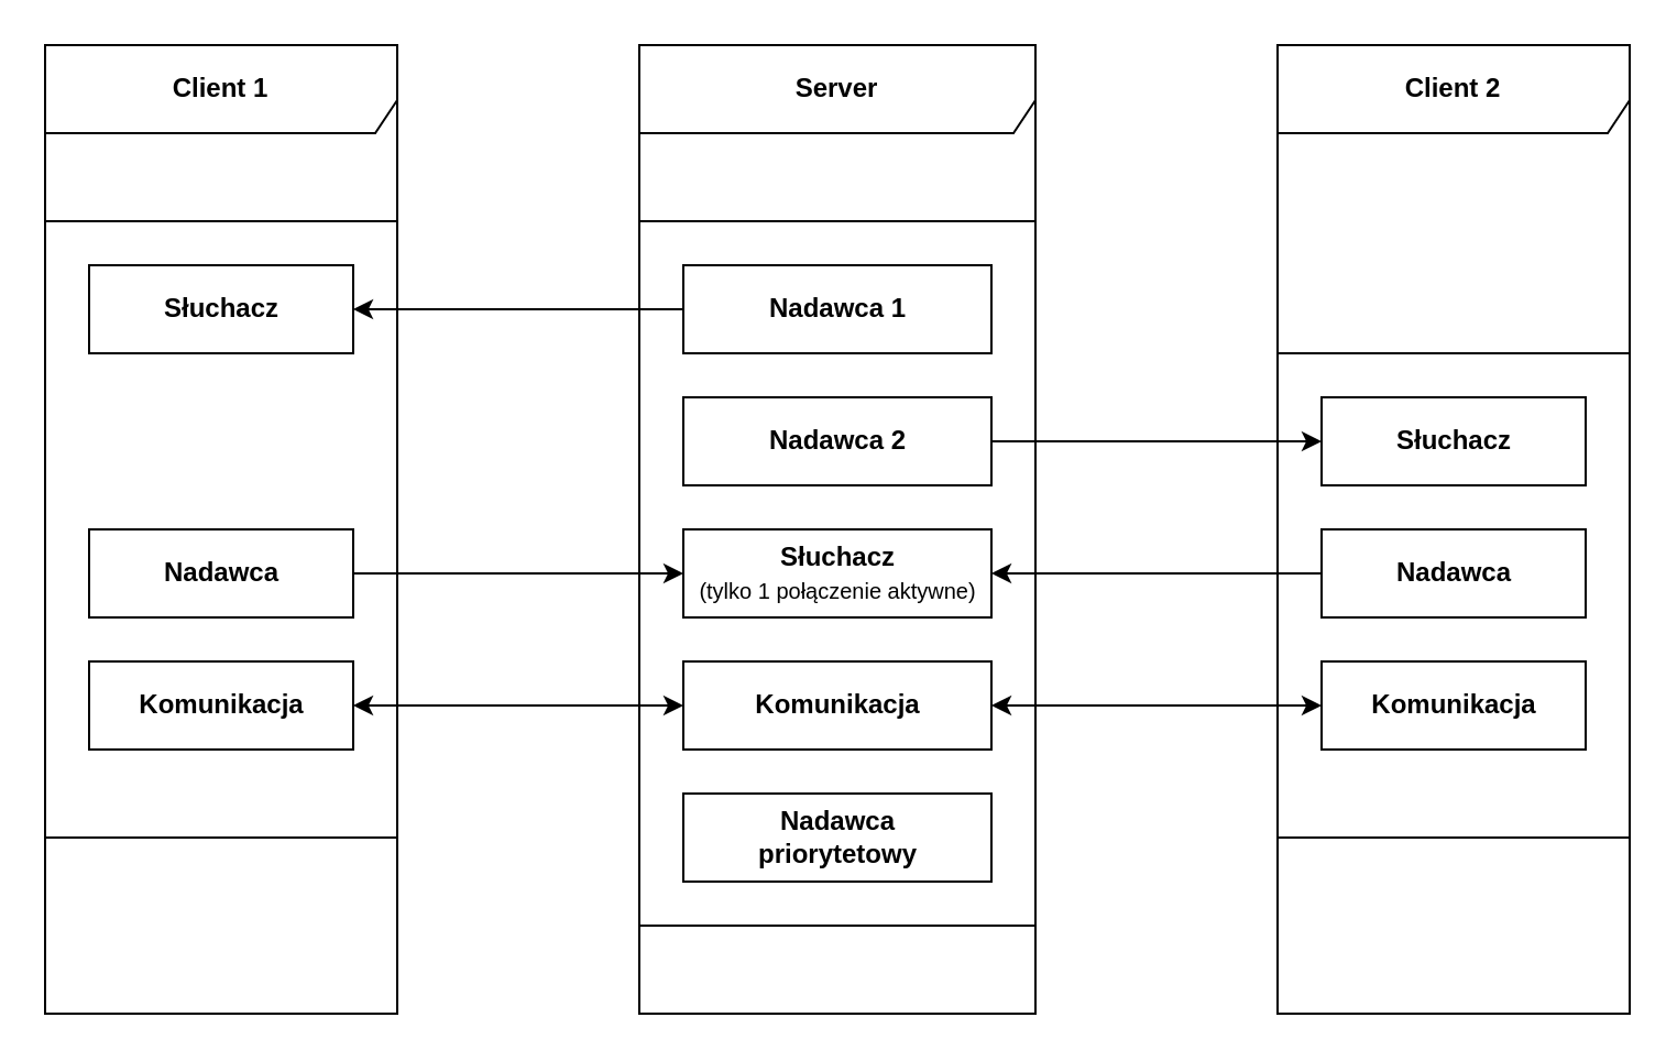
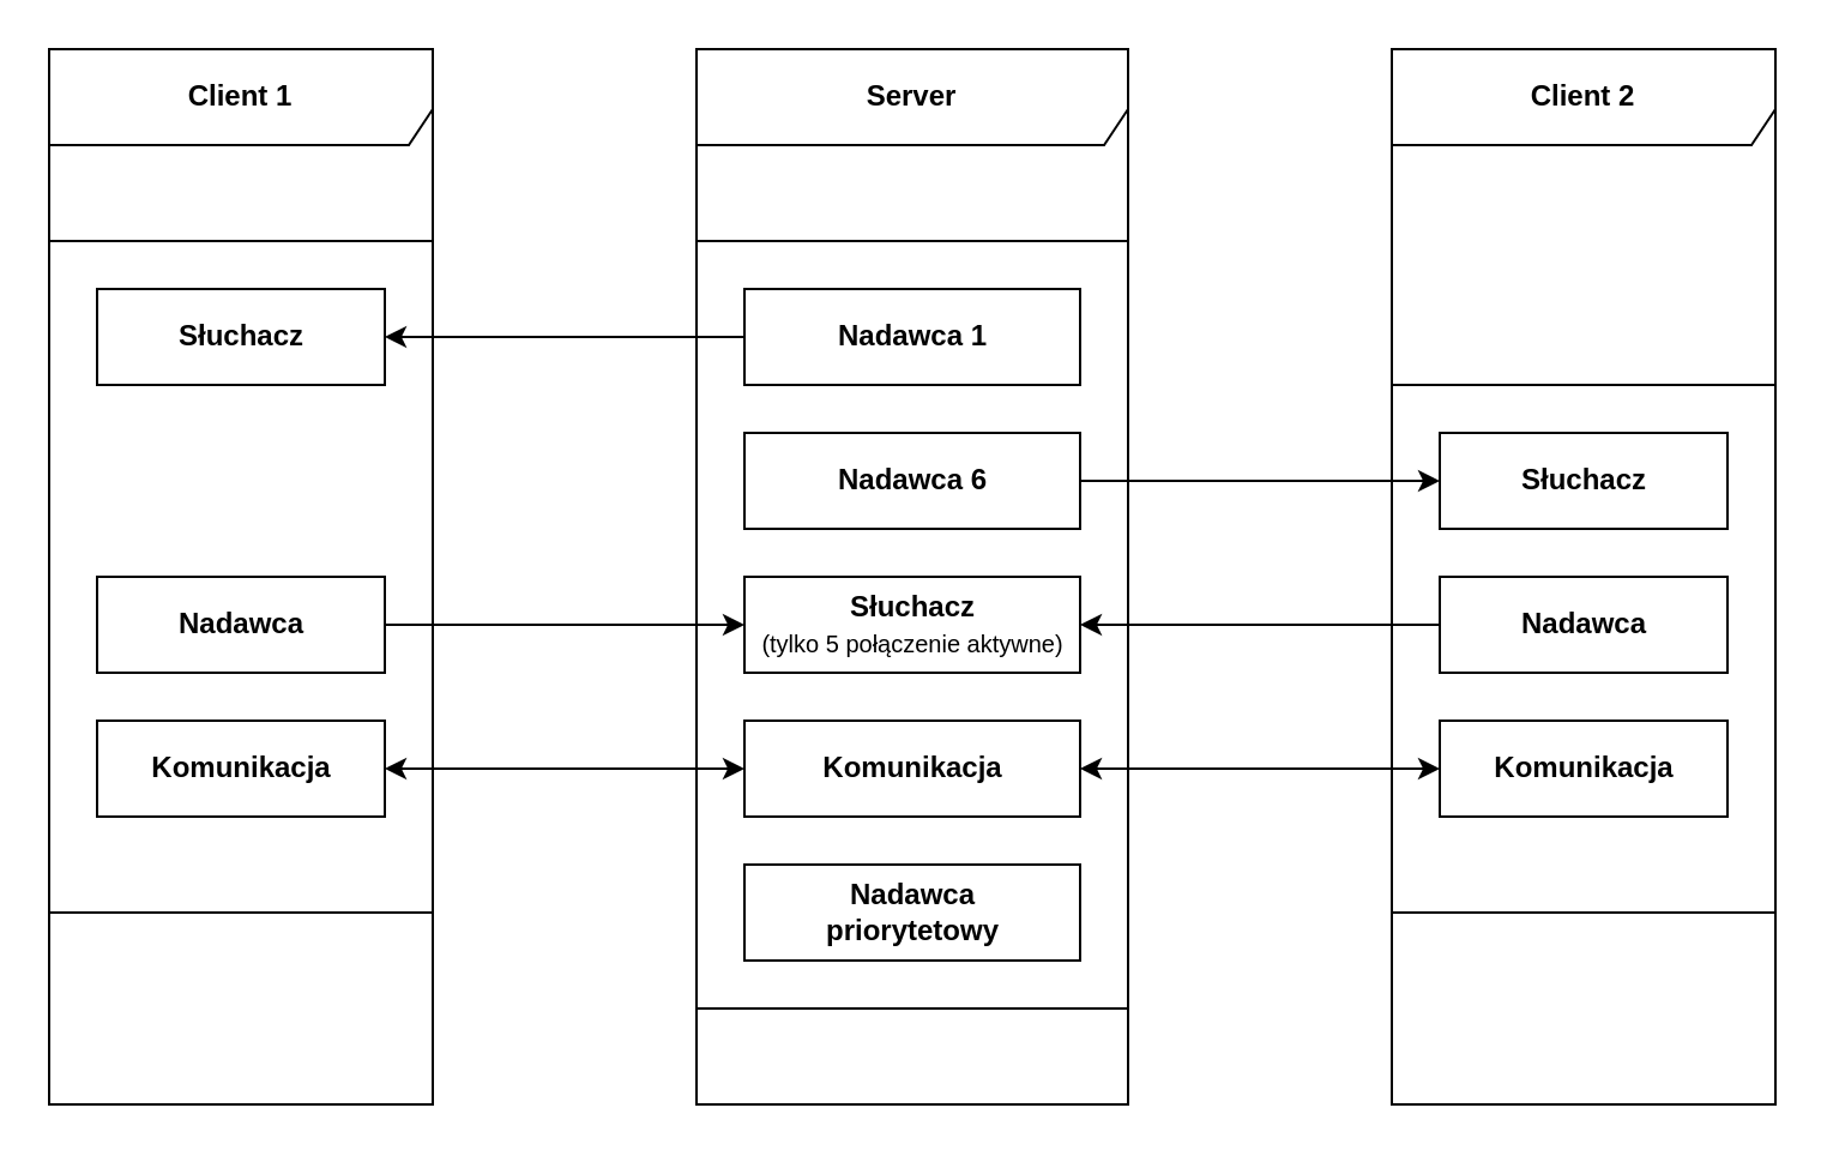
  <mxCell id="0" />
  <mxCell id="1" parent="0" />
  <mxCell id="2" value="&lt;b&gt;Client 1&lt;/b&gt;" style="shape=umlFrame;whiteSpace=wrap;html=1;width=160;height=40;" parent="1" vertex="1"><mxGeometry x="20" y="20" width="160" height="440" as="geometry" /></mxCell>
  <mxCell id="3" value="" style="rounded=0;whiteSpace=wrap;html=1;" vertex="1" parent="1"><mxGeometry x="20" y="100" width="160" height="280" as="geometry" /></mxCell>
  <mxCell id="4" value="&lt;b&gt;Server&lt;/b&gt;" style="shape=umlFrame;whiteSpace=wrap;html=1;width=180;height=40;" parent="1" vertex="1"><mxGeometry x="290" y="20" width="180" height="440" as="geometry" /></mxCell>
  <mxCell id="5" value="&lt;b&gt;Client 2&lt;/b&gt;" style="shape=umlFrame;whiteSpace=wrap;html=1;width=160;height=40;" parent="1" vertex="1"><mxGeometry x="580" y="20" width="160" height="440" as="geometry" /></mxCell>
  <mxCell id="6" value="&lt;b&gt;Nadawca&lt;/b&gt;" style="html=1;" parent="1" vertex="1"><mxGeometry x="40" y="240" width="120" height="40" as="geometry" /></mxCell>
  <mxCell id="7" value="&lt;span style=&quot;font-family: &amp;#34;arial&amp;#34;&quot;&gt;&lt;font style=&quot;font-size: 12px&quot;&gt;&lt;b&gt;Słuchacz&lt;/b&gt;&lt;/font&gt;&lt;/span&gt;" style="html=1;" parent="1" vertex="1"><mxGeometry x="40" y="120" width="120" height="40" as="geometry" /></mxCell>
  <mxCell id="8" style="edgeStyle=orthogonalEdgeStyle;rounded=0;orthogonalLoop=1;jettySize=auto;html=1;exitX=0.5;exitY=1;exitDx=0;exitDy=0;" edge="1" parent="1" source="7" target="7"><mxGeometry relative="1" as="geometry" /></mxCell>
  <mxCell id="9" value="" style="rounded=0;whiteSpace=wrap;html=1;" vertex="1" parent="1"><mxGeometry x="290" y="100" width="180" height="320" as="geometry" /></mxCell>
  <mxCell id="10" value="&lt;b&gt;Komunikacja&lt;/b&gt;" style="html=1;" vertex="1" parent="1"><mxGeometry x="40" y="300" width="120" height="40" as="geometry" /></mxCell>
  <mxCell id="11" value="&lt;span style=&quot;font-family: &amp;#34;arial&amp;#34;&quot;&gt;&lt;font style=&quot;font-size: 12px&quot;&gt;&lt;b&gt;Nadawca 1&lt;/b&gt;&lt;/font&gt;&lt;/span&gt;" style="html=1;" vertex="1" parent="1"><mxGeometry x="310" y="120" width="140" height="40" as="geometry" /></mxCell>
  <mxCell id="12" value="" style="endArrow=classic;html=1;exitX=0;exitY=0.5;exitDx=0;exitDy=0;entryX=1;entryY=0.5;entryDx=0;entryDy=0;" edge="1" parent="1" source="11" target="7"><mxGeometry width="50" height="50" relative="1" as="geometry"><mxPoint x="230" y="230" as="sourcePoint" /><mxPoint x="280" y="180" as="targetPoint" /></mxGeometry></mxCell>
  <mxCell id="13" value="" style="rounded=0;whiteSpace=wrap;html=1;" vertex="1" parent="1"><mxGeometry x="580" y="160" width="160" height="220" as="geometry" /></mxCell>
  <mxCell id="14" value="&lt;b&gt;Nadawca&lt;/b&gt;" style="html=1;" vertex="1" parent="1"><mxGeometry x="600" y="240" width="120" height="40" as="geometry" /></mxCell>
  <mxCell id="15" value="&lt;span style=&quot;font-family: &amp;#34;arial&amp;#34;&quot;&gt;&lt;font style=&quot;font-size: 12px&quot;&gt;&lt;b&gt;Słuchacz&lt;/b&gt;&lt;/font&gt;&lt;/span&gt;" style="html=1;" vertex="1" parent="1"><mxGeometry x="600" y="180" width="120" height="40" as="geometry" /></mxCell>
  <mxCell id="16" value="&lt;b&gt;Komunikacja&lt;/b&gt;" style="html=1;" vertex="1" parent="1"><mxGeometry x="600" y="300" width="120" height="40" as="geometry" /></mxCell>
  <mxCell id="17" value="" style="endArrow=classic;html=1;entryX=0;entryY=0.5;entryDx=0;entryDy=0;exitX=1;exitY=0.5;exitDx=0;exitDy=0;" edge="1" parent="1" source="18" target="15"><mxGeometry width="50" height="50" relative="1" as="geometry"><mxPoint x="470" y="490" as="sourcePoint" /><mxPoint x="310" y="490" as="targetPoint" /></mxGeometry></mxCell>
- <mxCell id="18" value="&lt;span style=&quot;font-family: &amp;#34;arial&amp;#34;&quot;&gt;&lt;font style=&quot;font-size: 12px&quot;&gt;&lt;b&gt;Nadawca 2&lt;/b&gt;&lt;/font&gt;&lt;/span&gt;" style="html=1;" vertex="1" parent="1"><mxGeometry x="310" y="180" width="140" height="40" as="geometry" /></mxCell>
+ <mxCell id="18" value="&lt;span style=&quot;font-family: &amp;#34;arial&amp;#34;&quot;&gt;&lt;font style=&quot;font-size: 12px&quot;&gt;&lt;b&gt;Nadawca 6&lt;/b&gt;&lt;/font&gt;&lt;/span&gt;" style="html=1;" vertex="1" parent="1"><mxGeometry x="310" y="180" width="140" height="40" as="geometry" /></mxCell>
  <mxCell id="19" value="&lt;b&gt;Nadawca&lt;/b&gt;&lt;br&gt;&lt;b&gt;priorytetowy&lt;/b&gt;" style="html=1;" vertex="1" parent="1"><mxGeometry x="310" y="360" width="140" height="40" as="geometry" /></mxCell>
  <mxCell id="20" value="&lt;b&gt;Komunikacja&lt;/b&gt;" style="html=1;" vertex="1" parent="1"><mxGeometry x="310" y="300" width="140" height="40" as="geometry" /></mxCell>
  <mxCell id="21" value="" style="endArrow=classic;startArrow=classic;html=1;entryX=0;entryY=0.5;entryDx=0;entryDy=0;exitX=1;exitY=0.5;exitDx=0;exitDy=0;" edge="1" parent="1" source="10" target="20"><mxGeometry width="50" height="50" relative="1" as="geometry"><mxPoint x="100" y="450" as="sourcePoint" /><mxPoint x="150" y="400" as="targetPoint" /></mxGeometry></mxCell>
  <mxCell id="22" value="" style="endArrow=classic;startArrow=classic;html=1;entryX=0;entryY=0.5;entryDx=0;entryDy=0;exitX=1;exitY=0.5;exitDx=0;exitDy=0;" edge="1" parent="1" source="20" target="16"><mxGeometry width="50" height="50" relative="1" as="geometry"><mxPoint x="490" y="460" as="sourcePoint" /><mxPoint x="650" y="520" as="targetPoint" /></mxGeometry></mxCell>
- <mxCell id="23" value="&lt;span style=&quot;font-family: &amp;#34;arial&amp;#34;&quot;&gt;&lt;font&gt;&lt;b style=&quot;font-size: 12px&quot;&gt;Słuchacz&lt;/b&gt;&lt;br&gt;&lt;font style=&quot;font-size: 10px&quot;&gt;(tylko 1 połączenie aktywne)&lt;/font&gt;&lt;br&gt;&lt;/font&gt;&lt;/span&gt;" style="html=1;" vertex="1" parent="1"><mxGeometry x="310" y="240" width="140" height="40" as="geometry" /></mxCell>
+ <mxCell id="23" value="&lt;span style=&quot;font-family: &amp;#34;arial&amp;#34;&quot;&gt;&lt;font&gt;&lt;b style=&quot;font-size: 12px&quot;&gt;Słuchacz&lt;/b&gt;&lt;br&gt;&lt;font style=&quot;font-size: 10px&quot;&gt;(tylko 5 połączenie aktywne)&lt;/font&gt;&lt;br&gt;&lt;/font&gt;&lt;/span&gt;" style="html=1;" vertex="1" parent="1"><mxGeometry x="310" y="240" width="140" height="40" as="geometry" /></mxCell>
  <mxCell id="24" value="" style="endArrow=classic;html=1;exitX=0;exitY=0.5;exitDx=0;exitDy=0;entryX=1;entryY=0.5;entryDx=0;entryDy=0;" edge="1" parent="1" source="14" target="23"><mxGeometry width="50" height="50" relative="1" as="geometry"><mxPoint x="510" y="300" as="sourcePoint" /><mxPoint x="560" y="250" as="targetPoint" /></mxGeometry></mxCell>
  <mxCell id="25" value="" style="endArrow=classic;html=1;exitX=1;exitY=0.5;exitDx=0;exitDy=0;entryX=0;entryY=0.5;entryDx=0;entryDy=0;" edge="1" parent="1" source="6" target="23"><mxGeometry width="50" height="50" relative="1" as="geometry"><mxPoint x="230" y="310" as="sourcePoint" /><mxPoint x="70" y="310" as="targetPoint" /></mxGeometry></mxCell>
